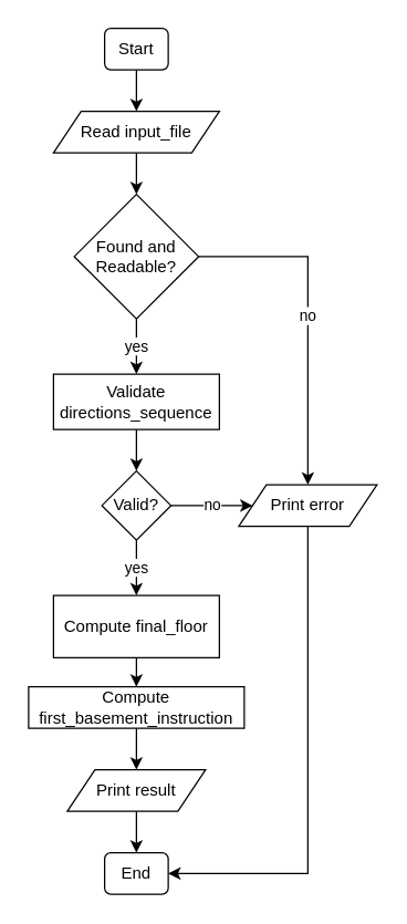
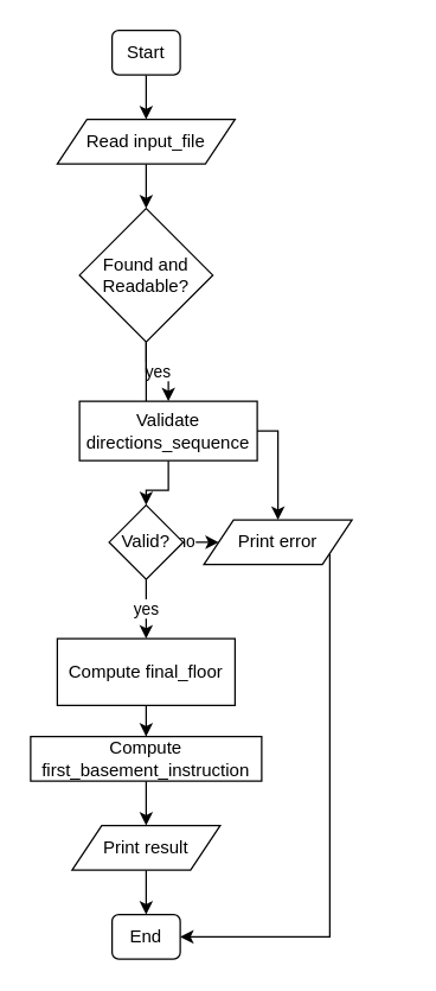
  <mxCell id="0" />
  <mxCell id="1" parent="0" />
  <mxCell id="2" value="" style="edgeStyle=orthogonalEdgeStyle;rounded=0;orthogonalLoop=1;jettySize=auto;html=1;" parent="1" source="3" target="5" edge="1"><mxGeometry relative="1" as="geometry" /></mxCell>
  <mxCell id="3" value="Start" style="rounded=1;whiteSpace=wrap;html=1;" parent="1" vertex="1"><mxGeometry x="75" y="20" width="46" height="30" as="geometry" /></mxCell>
  <mxCell id="4" value="" style="edgeStyle=orthogonalEdgeStyle;rounded=0;orthogonalLoop=1;jettySize=auto;html=1;" parent="1" source="5" target="8" edge="1"><mxGeometry relative="1" as="geometry" /></mxCell>
  <mxCell id="5" value="Read input_file" style="shape=parallelogram;perimeter=parallelogramPerimeter;whiteSpace=wrap;html=1;fixedSize=1;" parent="1" vertex="1"><mxGeometry x="38" y="80" width="120" height="30" as="geometry" /></mxCell>
  <mxCell id="6" value="yes" style="edgeStyle=orthogonalEdgeStyle;rounded=0;orthogonalLoop=1;jettySize=auto;html=1;" parent="1" source="8" target="10" edge="1"><mxGeometry relative="1" as="geometry" /></mxCell>
  <mxCell id="7" value="no" style="edgeStyle=orthogonalEdgeStyle;rounded=0;orthogonalLoop=1;jettySize=auto;html=1;" parent="1" source="8" target="20" edge="1"><mxGeometry relative="1" as="geometry" /></mxCell>
  <mxCell id="8" value="Found and Readable?" style="rhombus;whiteSpace=wrap;html=1;" parent="1" vertex="1"><mxGeometry x="53" y="140" width="90" height="90" as="geometry" /></mxCell>
  <mxCell id="9" value="" style="edgeStyle=orthogonalEdgeStyle;rounded=0;orthogonalLoop=1;jettySize=auto;html=1;" parent="1" source="10" target="13" edge="1"><mxGeometry relative="1" as="geometry" /></mxCell>
- <mxCell id="10" value="Validate directions_sequence" style="rounded=0;whiteSpace=wrap;html=1;" parent="1" vertex="1"><mxGeometry x="38" y="270" width="120" height="40" as="geometry" /></mxCell>
+ <mxCell id="10" value="Validate directions_sequence" style="rounded=0;whiteSpace=wrap;html=1;" parent="1" vertex="1"><mxGeometry x="53" y="270" width="120" height="40" as="geometry" /></mxCell>
  <mxCell id="11" value="yes" style="edgeStyle=orthogonalEdgeStyle;rounded=0;orthogonalLoop=1;jettySize=auto;html=1;" parent="1" source="13" target="15" edge="1"><mxGeometry relative="1" as="geometry" /></mxCell>
  <mxCell id="12" value="no" style="edgeStyle=orthogonalEdgeStyle;rounded=0;orthogonalLoop=1;jettySize=auto;html=1;" parent="1" source="13" target="20" edge="1"><mxGeometry relative="1" as="geometry"><mxPoint x="168" y="365" as="targetPoint" /></mxGeometry></mxCell>
  <mxCell id="13" value="Valid?" style="rhombus;whiteSpace=wrap;html=1;" parent="1" vertex="1"><mxGeometry x="73" y="340" width="50" height="50" as="geometry" /></mxCell>
  <mxCell id="14" value="" style="edgeStyle=orthogonalEdgeStyle;rounded=0;orthogonalLoop=1;jettySize=auto;html=1;" edge="1" parent="1" source="15" target="22"><mxGeometry relative="1" as="geometry" /></mxCell>
  <mxCell id="15" value="Compute final_floor" style="rounded=0;whiteSpace=wrap;html=1;" parent="1" vertex="1"><mxGeometry x="38" y="430" width="120" height="45" as="geometry" /></mxCell>
  <mxCell id="16" value="" style="edgeStyle=orthogonalEdgeStyle;rounded=0;orthogonalLoop=1;jettySize=auto;html=1;" parent="1" source="17" target="18" edge="1"><mxGeometry relative="1" as="geometry" /></mxCell>
  <mxCell id="17" value="Print result" style="shape=parallelogram;perimeter=parallelogramPerimeter;whiteSpace=wrap;html=1;fixedSize=1;" parent="1" vertex="1"><mxGeometry x="48" y="556" width="100" height="30" as="geometry" /></mxCell>
  <mxCell id="18" value="End" style="rounded=1;whiteSpace=wrap;html=1;" parent="1" vertex="1"><mxGeometry x="75" y="616" width="46" height="30" as="geometry" /></mxCell>
  <mxCell id="19" style="edgeStyle=orthogonalEdgeStyle;rounded=0;orthogonalLoop=1;jettySize=auto;html=1;" parent="1" source="20" target="18" edge="1"><mxGeometry relative="1" as="geometry"><Array as="points"><mxPoint x="222" y="631" /></Array></mxGeometry></mxCell>
- <mxCell id="20" value="Print error" style="shape=parallelogram;perimeter=parallelogramPerimeter;whiteSpace=wrap;html=1;fixedSize=1;" parent="1" vertex="1"><mxGeometry x="172" y="350" width="100" height="30" as="geometry" /></mxCell>
+ <mxCell id="20" value="Print error" style="shape=parallelogram;perimeter=parallelogramPerimeter;whiteSpace=wrap;html=1;fixedSize=1;" parent="1" vertex="1"><mxGeometry x="137" y="350" width="100" height="30" as="geometry" /></mxCell>
  <mxCell id="21" style="edgeStyle=orthogonalEdgeStyle;rounded=0;orthogonalLoop=1;jettySize=auto;html=1;" edge="1" parent="1" source="22" target="17"><mxGeometry relative="1" as="geometry" /></mxCell>
  <mxCell id="22" value="Compute first_basement_instruction" style="rounded=0;whiteSpace=wrap;html=1;" vertex="1" parent="1"><mxGeometry x="20" y="496" width="156" height="30" as="geometry" /></mxCell>
